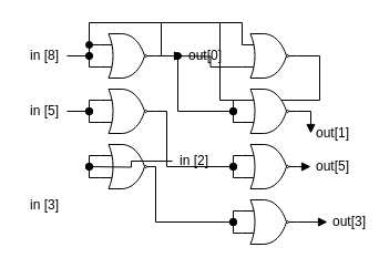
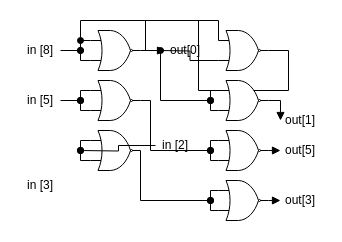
  <mxCell id="0" />
  <mxCell id="1" parent="0" />
  <mxCell id="2" style="edgeStyle=orthogonalEdgeStyle;rounded=0;orthogonalLoop=1;jettySize=auto;html=1;exitX=0;exitY=0.25;exitDx=0;exitDy=0;exitPerimeter=0;endArrow=none;endFill=0;" parent="1" source="5" edge="1"><mxGeometry relative="1" as="geometry"><mxPoint x="80" y="50" as="targetPoint" /></mxGeometry></mxCell>
  <mxCell id="3" style="edgeStyle=orthogonalEdgeStyle;rounded=0;orthogonalLoop=1;jettySize=auto;html=1;exitX=0;exitY=0.75;exitDx=0;exitDy=0;exitPerimeter=0;endArrow=oval;endFill=1;" parent="1" source="5" edge="1"><mxGeometry relative="1" as="geometry"><mxPoint x="80" y="50" as="targetPoint" /></mxGeometry></mxCell>
  <mxCell id="4" style="edgeStyle=orthogonalEdgeStyle;rounded=0;orthogonalLoop=1;jettySize=auto;html=1;exitX=1;exitY=0.5;exitDx=0;exitDy=0;exitPerimeter=0;endArrow=oval;endFill=1;" edge="1" parent="1" source="5"><mxGeometry relative="1" as="geometry"><mxPoint x="210" y="100" as="targetPoint" /><Array as="points"><mxPoint x="160" y="50" /><mxPoint x="160" y="100" /></Array></mxGeometry></mxCell>
  <mxCell id="5" value="" style="verticalLabelPosition=bottom;shadow=0;dashed=0;align=center;html=1;verticalAlign=top;shape=mxgraph.electrical.logic_gates.logic_gate;operation=or;negating=1;" parent="1" vertex="1"><mxGeometry x="90" y="30" width="50" height="40" as="geometry" /></mxCell>
  <mxCell id="6" style="edgeStyle=orthogonalEdgeStyle;rounded=0;orthogonalLoop=1;jettySize=auto;html=1;exitX=0;exitY=0.25;exitDx=0;exitDy=0;exitPerimeter=0;endArrow=oval;endFill=1;" parent="1" source="9" edge="1"><mxGeometry relative="1" as="geometry"><mxPoint x="80" y="150" as="targetPoint" /></mxGeometry></mxCell>
  <mxCell id="7" style="edgeStyle=orthogonalEdgeStyle;rounded=0;orthogonalLoop=1;jettySize=auto;html=1;exitX=0;exitY=0.75;exitDx=0;exitDy=0;exitPerimeter=0;endArrow=oval;endFill=1;" parent="1" source="9" edge="1"><mxGeometry relative="1" as="geometry"><mxPoint x="80" y="150" as="targetPoint" /></mxGeometry></mxCell>
  <mxCell id="8" style="edgeStyle=orthogonalEdgeStyle;rounded=0;orthogonalLoop=1;jettySize=auto;html=1;exitX=1;exitY=0.5;exitDx=0;exitDy=0;exitPerimeter=0;endArrow=oval;endFill=1;" parent="1" source="9" edge="1"><mxGeometry relative="1" as="geometry"><mxPoint x="210" y="200" as="targetPoint" /><Array as="points"><mxPoint x="140" y="200" /></Array></mxGeometry></mxCell>
  <mxCell id="9" value="" style="verticalLabelPosition=bottom;shadow=0;dashed=0;align=center;html=1;verticalAlign=top;shape=mxgraph.electrical.logic_gates.logic_gate;operation=or;negating=1;" parent="1" vertex="1"><mxGeometry x="90" y="130" width="50" height="40" as="geometry" /></mxCell>
  <mxCell id="10" style="edgeStyle=orthogonalEdgeStyle;rounded=0;orthogonalLoop=1;jettySize=auto;html=1;exitX=0;exitY=0.25;exitDx=0;exitDy=0;exitPerimeter=0;endArrow=oval;endFill=1;" parent="1" source="13" edge="1"><mxGeometry relative="1" as="geometry"><mxPoint x="80" y="100" as="targetPoint" /></mxGeometry></mxCell>
  <mxCell id="11" style="edgeStyle=orthogonalEdgeStyle;rounded=0;orthogonalLoop=1;jettySize=auto;html=1;exitX=0;exitY=0.75;exitDx=0;exitDy=0;exitPerimeter=0;endArrow=oval;endFill=1;" parent="1" source="13" edge="1"><mxGeometry relative="1" as="geometry"><mxPoint x="80" y="100" as="targetPoint" /></mxGeometry></mxCell>
  <mxCell id="12" style="edgeStyle=orthogonalEdgeStyle;rounded=0;orthogonalLoop=1;jettySize=auto;html=1;exitX=1;exitY=0.5;exitDx=0;exitDy=0;exitPerimeter=0;endArrow=oval;endFill=1;" edge="1" parent="1" source="13"><mxGeometry relative="1" as="geometry"><mxPoint x="210" y="150" as="targetPoint" /><Array as="points"><mxPoint x="150" y="100" /><mxPoint x="150" y="150" /></Array></mxGeometry></mxCell>
  <mxCell id="13" value="" style="verticalLabelPosition=bottom;shadow=0;dashed=0;align=center;html=1;verticalAlign=top;shape=mxgraph.electrical.logic_gates.logic_gate;operation=or;negating=1;" parent="1" vertex="1"><mxGeometry x="90" y="80" width="50" height="40" as="geometry" /></mxCell>
  <mxCell id="14" style="edgeStyle=orthogonalEdgeStyle;rounded=0;orthogonalLoop=1;jettySize=auto;html=1;exitX=1;exitY=0.5;exitDx=0;exitDy=0;exitPerimeter=0;entryX=0;entryY=0.5;entryDx=0;entryDy=0;endArrow=block;endFill=1;" parent="1" source="17" target="38" edge="1"><mxGeometry relative="1" as="geometry" /></mxCell>
  <mxCell id="15" style="edgeStyle=orthogonalEdgeStyle;rounded=0;orthogonalLoop=1;jettySize=auto;html=1;exitX=0;exitY=0.75;exitDx=0;exitDy=0;exitPerimeter=0;endArrow=oval;endFill=1;" edge="1" parent="1" source="17"><mxGeometry relative="1" as="geometry"><mxPoint x="160" y="50" as="targetPoint" /></mxGeometry></mxCell>
  <mxCell id="16" style="edgeStyle=orthogonalEdgeStyle;rounded=0;orthogonalLoop=1;jettySize=auto;html=1;exitX=0;exitY=0.25;exitDx=0;exitDy=0;exitPerimeter=0;endArrow=oval;endFill=1;" edge="1" parent="1" source="17"><mxGeometry relative="1" as="geometry"><mxPoint x="80" y="40" as="targetPoint" /><Array as="points"><mxPoint x="218" y="20" /><mxPoint x="80" y="20" /></Array></mxGeometry></mxCell>
  <mxCell id="17" value="" style="verticalLabelPosition=bottom;shadow=0;dashed=0;align=center;html=1;verticalAlign=top;shape=mxgraph.electrical.logic_gates.logic_gate;operation=or;negating=1;" parent="1" vertex="1"><mxGeometry x="218" y="30" width="50" height="40" as="geometry" /></mxCell>
  <mxCell id="18" style="edgeStyle=orthogonalEdgeStyle;rounded=0;orthogonalLoop=1;jettySize=auto;html=1;exitX=0;exitY=0.25;exitDx=0;exitDy=0;exitPerimeter=0;endArrow=oval;endFill=1;" parent="1" source="21" edge="1"><mxGeometry relative="1" as="geometry"><mxPoint x="210" y="150" as="targetPoint" /></mxGeometry></mxCell>
  <mxCell id="19" style="edgeStyle=orthogonalEdgeStyle;rounded=0;orthogonalLoop=1;jettySize=auto;html=1;exitX=0;exitY=0.75;exitDx=0;exitDy=0;exitPerimeter=0;endArrow=oval;endFill=1;" parent="1" source="21" edge="1"><mxGeometry relative="1" as="geometry"><mxPoint x="210" y="150" as="targetPoint" /></mxGeometry></mxCell>
  <mxCell id="20" style="edgeStyle=orthogonalEdgeStyle;rounded=0;orthogonalLoop=1;jettySize=auto;html=1;exitX=1;exitY=0.5;exitDx=0;exitDy=0;exitPerimeter=0;entryX=0;entryY=0.5;entryDx=0;entryDy=0;endArrow=block;endFill=1;" parent="1" source="21" target="37" edge="1"><mxGeometry relative="1" as="geometry" /></mxCell>
  <mxCell id="21" value="" style="verticalLabelPosition=bottom;shadow=0;dashed=0;align=center;html=1;verticalAlign=top;shape=mxgraph.electrical.logic_gates.logic_gate;operation=or;negating=1;" parent="1" vertex="1"><mxGeometry x="218" y="130" width="50" height="40" as="geometry" /></mxCell>
  <mxCell id="22" style="edgeStyle=orthogonalEdgeStyle;rounded=0;orthogonalLoop=1;jettySize=auto;html=1;exitX=1;exitY=0.5;exitDx=0;exitDy=0;exitPerimeter=0;entryX=0;entryY=0.5;entryDx=0;entryDy=0;endArrow=block;endFill=1;" parent="1" source="25" target="39" edge="1"><mxGeometry relative="1" as="geometry" /></mxCell>
  <mxCell id="23" style="edgeStyle=orthogonalEdgeStyle;rounded=0;orthogonalLoop=1;jettySize=auto;html=1;exitX=0;exitY=0.25;exitDx=0;exitDy=0;exitPerimeter=0;endArrow=oval;endFill=1;" edge="1" parent="1" source="25"><mxGeometry relative="1" as="geometry"><mxPoint x="210" y="100" as="targetPoint" /></mxGeometry></mxCell>
  <mxCell id="24" style="edgeStyle=orthogonalEdgeStyle;rounded=0;orthogonalLoop=1;jettySize=auto;html=1;exitX=0;exitY=0.75;exitDx=0;exitDy=0;exitPerimeter=0;endArrow=oval;endFill=1;" edge="1" parent="1" source="25"><mxGeometry relative="1" as="geometry"><mxPoint x="210" y="100" as="targetPoint" /></mxGeometry></mxCell>
  <mxCell id="25" value="" style="verticalLabelPosition=bottom;shadow=0;dashed=0;align=center;html=1;verticalAlign=top;shape=mxgraph.electrical.logic_gates.logic_gate;operation=or;negating=1;" parent="1" vertex="1"><mxGeometry x="218" y="80" width="50" height="40" as="geometry" /></mxCell>
  <mxCell id="26" style="edgeStyle=orthogonalEdgeStyle;rounded=0;orthogonalLoop=1;jettySize=auto;html=1;exitX=0;exitY=0.25;exitDx=0;exitDy=0;exitPerimeter=0;endArrow=oval;endFill=1;" parent="1" source="29" edge="1"><mxGeometry relative="1" as="geometry"><mxPoint x="210" y="200" as="targetPoint" /></mxGeometry></mxCell>
  <mxCell id="27" style="edgeStyle=orthogonalEdgeStyle;rounded=0;orthogonalLoop=1;jettySize=auto;html=1;exitX=0;exitY=0.75;exitDx=0;exitDy=0;exitPerimeter=0;endArrow=oval;endFill=1;" parent="1" source="29" edge="1"><mxGeometry relative="1" as="geometry"><mxPoint x="210" y="200" as="targetPoint" /></mxGeometry></mxCell>
  <mxCell id="28" style="edgeStyle=orthogonalEdgeStyle;rounded=0;orthogonalLoop=1;jettySize=auto;html=1;exitX=1;exitY=0.5;exitDx=0;exitDy=0;exitPerimeter=0;entryX=0;entryY=0.5;entryDx=0;entryDy=0;endArrow=block;endFill=1;" parent="1" source="29" target="36" edge="1"><mxGeometry relative="1" as="geometry" /></mxCell>
  <mxCell id="29" value="" style="verticalLabelPosition=bottom;shadow=0;dashed=0;align=center;html=1;verticalAlign=top;shape=mxgraph.electrical.logic_gates.logic_gate;operation=or;negating=1;" parent="1" vertex="1"><mxGeometry x="218" y="180" width="50" height="40" as="geometry" /></mxCell>
  <mxCell id="30" value="" style="edgeStyle=orthogonalEdgeStyle;rounded=0;orthogonalLoop=1;jettySize=auto;html=1;endArrow=oval;endFill=1;" parent="1" source="31" edge="1"><mxGeometry relative="1" as="geometry"><mxPoint x="80" y="50" as="targetPoint" /></mxGeometry></mxCell>
  <mxCell id="31" value="in [8]" style="text;html=1;strokeColor=none;fillColor=none;align=center;verticalAlign=middle;whiteSpace=wrap;rounded=0;" parent="1" vertex="1"><mxGeometry x="20" y="40" width="40" height="20" as="geometry" /></mxCell>
  <mxCell id="32" value="" style="edgeStyle=orthogonalEdgeStyle;rounded=0;orthogonalLoop=1;jettySize=auto;html=1;endArrow=oval;endFill=1;" parent="1" source="33" edge="1"><mxGeometry relative="1" as="geometry"><mxPoint x="80" y="100" as="targetPoint" /></mxGeometry></mxCell>
  <mxCell id="33" value="in [5]" style="text;html=1;strokeColor=none;fillColor=none;align=center;verticalAlign=middle;whiteSpace=wrap;rounded=0;" parent="1" vertex="1"><mxGeometry x="20" y="90" width="40" height="20" as="geometry" /></mxCell>
  <mxCell id="34" value="" style="edgeStyle=orthogonalEdgeStyle;rounded=0;orthogonalLoop=1;jettySize=auto;html=1;endArrow=oval;endFill=1;" parent="1" source="35" edge="1"><mxGeometry relative="1" as="geometry"><mxPoint x="80" y="150" as="targetPoint" /></mxGeometry></mxCell>
  <mxCell id="35" value="in [2]" style="text;html=1;strokeColor=none;fillColor=none;align=center;verticalAlign=middle;whiteSpace=wrap;rounded=0;" parent="1" vertex="1"><mxGeometry x="155" y="135" width="40" height="20" as="geometry" /></mxCell>
- <mxCell id="36" value="out[3]" style="text;html=1;strokeColor=none;fillColor=none;align=center;verticalAlign=middle;whiteSpace=wrap;rounded=0;" parent="1" vertex="1"><mxGeometry x="295" y="190" width="40" height="20" as="geometry" /></mxCell>
+ <mxCell id="36" value="out[3]" style="text;html=1;strokeColor=none;fillColor=none;align=center;verticalAlign=middle;whiteSpace=wrap;rounded=0;" parent="1" vertex="1"><mxGeometry x="280" y="190" width="40" height="20" as="geometry" /></mxCell>
  <mxCell id="37" value="out[5]" style="text;html=1;strokeColor=none;fillColor=none;align=center;verticalAlign=middle;whiteSpace=wrap;rounded=0;" parent="1" vertex="1"><mxGeometry x="280" y="140" width="40" height="20" as="geometry" /></mxCell>
  <mxCell id="38" value="out[0]" style="text;html=1;strokeColor=none;fillColor=none;align=center;verticalAlign=middle;whiteSpace=wrap;rounded=0;" parent="1" vertex="1"><mxGeometry x="165" y="40" width="40" height="20" as="geometry" /></mxCell>
  <mxCell id="39" value="out[1]" style="text;html=1;strokeColor=none;fillColor=none;align=center;verticalAlign=middle;whiteSpace=wrap;rounded=0;" parent="1" vertex="1"><mxGeometry x="280" y="110" width="40" height="20" as="geometry" /></mxCell>
  <mxCell id="40" value="in [3]" style="text;html=1;strokeColor=none;fillColor=none;align=center;verticalAlign=middle;whiteSpace=wrap;rounded=0;" vertex="1" parent="1"><mxGeometry x="20" y="175" width="40" height="20" as="geometry" /></mxCell>
